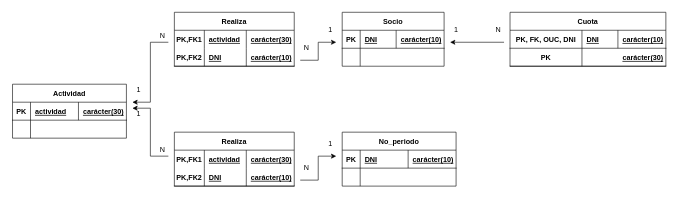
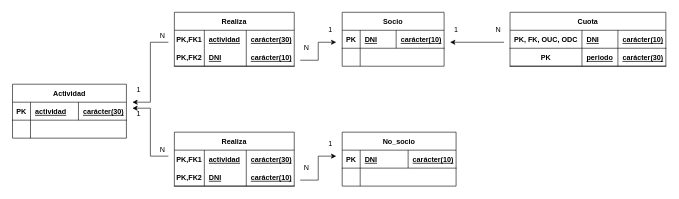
  <mxCell id="0" />
  <mxCell id="1" parent="0" />
  <mxCell id="2" value="Actividad" style="shape=table;startSize=30;container=1;collapsible=1;childLayout=tableLayout;fixedRows=1;rowLines=0;fontStyle=1;align=center;resizeLast=1;" vertex="1" parent="1"><mxGeometry x="20" y="140" width="190" height="90" as="geometry" /></mxCell>
  <mxCell id="3" value="" style="shape=partialRectangle;collapsible=0;dropTarget=0;pointerEvents=0;fillColor=none;top=0;left=0;bottom=1;right=0;points=[[0,0.5],[1,0.5]];portConstraint=eastwest;" vertex="1" parent="2"><mxGeometry y="30" width="190" height="30" as="geometry" /></mxCell>
  <mxCell id="4" value="PK" style="shape=partialRectangle;connectable=0;fillColor=none;top=0;left=0;bottom=0;right=0;fontStyle=1;overflow=hidden;" vertex="1" parent="3"><mxGeometry width="30" height="30" as="geometry"><mxRectangle width="30" height="30" as="alternateBounds" /></mxGeometry></mxCell>
  <mxCell id="5" value="actividad" style="shape=partialRectangle;connectable=0;fillColor=none;top=0;left=0;bottom=0;right=0;align=left;spacingLeft=6;fontStyle=5;overflow=hidden;" vertex="1" parent="3"><mxGeometry x="30" width="80" height="30" as="geometry"><mxRectangle width="80" height="30" as="alternateBounds" /></mxGeometry></mxCell>
  <mxCell id="6" value="carácter(30)" style="shape=partialRectangle;connectable=0;fillColor=none;top=0;left=0;bottom=0;right=0;align=left;spacingLeft=6;fontStyle=5;overflow=hidden;" vertex="1" parent="3"><mxGeometry x="110" width="80" height="30" as="geometry"><mxRectangle width="80" height="30" as="alternateBounds" /></mxGeometry></mxCell>
  <mxCell id="7" value="" style="shape=partialRectangle;collapsible=0;dropTarget=0;pointerEvents=0;fillColor=none;top=0;left=0;bottom=0;right=0;points=[[0,0.5],[1,0.5]];portConstraint=eastwest;" vertex="1" parent="2"><mxGeometry y="60" width="190" height="30" as="geometry" /></mxCell>
  <mxCell id="8" value="" style="shape=partialRectangle;connectable=0;fillColor=none;top=0;left=0;bottom=0;right=0;editable=1;overflow=hidden;" vertex="1" parent="7"><mxGeometry width="30" height="30" as="geometry"><mxRectangle width="30" height="30" as="alternateBounds" /></mxGeometry></mxCell>
  <mxCell id="9" style="shape=partialRectangle;connectable=0;fillColor=none;top=0;left=0;bottom=0;right=0;align=left;spacingLeft=6;overflow=hidden;" vertex="1" parent="7"><mxGeometry x="110" width="80" height="30" as="geometry"><mxRectangle width="80" height="30" as="alternateBounds" /></mxGeometry></mxCell>
  <mxCell id="10" value="Realiza" style="shape=table;startSize=30;container=1;collapsible=1;childLayout=tableLayout;fixedRows=1;rowLines=0;fontStyle=1;align=center;resizeLast=1;" vertex="1" parent="1"><mxGeometry x="290" y="20" width="200" height="90" as="geometry" /></mxCell>
  <mxCell id="11" value="" style="shape=partialRectangle;collapsible=0;dropTarget=0;pointerEvents=0;fillColor=none;top=0;left=0;bottom=0;right=0;points=[[0,0.5],[1,0.5]];portConstraint=eastwest;" vertex="1" parent="10"><mxGeometry y="30" width="200" height="30" as="geometry" /></mxCell>
  <mxCell id="12" value="PK,FK1" style="shape=partialRectangle;connectable=0;fillColor=none;top=0;left=0;bottom=0;right=0;fontStyle=1;overflow=hidden;" vertex="1" parent="11"><mxGeometry width="50" height="30" as="geometry"><mxRectangle width="50" height="30" as="alternateBounds" /></mxGeometry></mxCell>
  <mxCell id="13" value="actividad" style="shape=partialRectangle;connectable=0;fillColor=none;top=0;left=0;bottom=0;right=0;align=left;spacingLeft=6;fontStyle=5;overflow=hidden;" vertex="1" parent="11"><mxGeometry x="50" width="70" height="30" as="geometry"><mxRectangle width="70" height="30" as="alternateBounds" /></mxGeometry></mxCell>
  <mxCell id="14" value="carácter(30)" style="shape=partialRectangle;connectable=0;fillColor=none;top=0;left=0;bottom=0;right=0;align=left;spacingLeft=6;fontStyle=5;overflow=hidden;" vertex="1" parent="11"><mxGeometry x="120" width="80" height="30" as="geometry"><mxRectangle width="80" height="30" as="alternateBounds" /></mxGeometry></mxCell>
  <mxCell id="15" value="" style="shape=partialRectangle;collapsible=0;dropTarget=0;pointerEvents=0;fillColor=none;top=0;left=0;bottom=1;right=0;points=[[0,0.5],[1,0.5]];portConstraint=eastwest;" vertex="1" parent="10"><mxGeometry y="60" width="200" height="30" as="geometry" /></mxCell>
  <mxCell id="16" value="PK,FK2" style="shape=partialRectangle;connectable=0;fillColor=none;top=0;left=0;bottom=0;right=0;fontStyle=1;overflow=hidden;" vertex="1" parent="15"><mxGeometry width="50" height="30" as="geometry"><mxRectangle width="50" height="30" as="alternateBounds" /></mxGeometry></mxCell>
  <mxCell id="17" value="DNI" style="shape=partialRectangle;connectable=0;fillColor=none;top=0;left=0;bottom=0;right=0;align=left;spacingLeft=6;fontStyle=5;overflow=hidden;" vertex="1" parent="15"><mxGeometry x="50" width="70" height="30" as="geometry"><mxRectangle width="70" height="30" as="alternateBounds" /></mxGeometry></mxCell>
  <mxCell id="18" value="carácter(10)" style="shape=partialRectangle;connectable=0;fillColor=none;top=0;left=0;bottom=0;right=0;align=left;spacingLeft=6;fontStyle=5;overflow=hidden;" vertex="1" parent="15"><mxGeometry x="120" width="80" height="30" as="geometry"><mxRectangle width="80" height="30" as="alternateBounds" /></mxGeometry></mxCell>
  <mxCell id="19" value="Realiza" style="shape=table;startSize=30;container=1;collapsible=1;childLayout=tableLayout;fixedRows=1;rowLines=0;fontStyle=1;align=center;resizeLast=1;" vertex="1" parent="1"><mxGeometry x="290" y="220" width="200" height="90" as="geometry" /></mxCell>
  <mxCell id="20" value="" style="shape=partialRectangle;collapsible=0;dropTarget=0;pointerEvents=0;fillColor=none;top=0;left=0;bottom=0;right=0;points=[[0,0.5],[1,0.5]];portConstraint=eastwest;" vertex="1" parent="19"><mxGeometry y="30" width="200" height="30" as="geometry" /></mxCell>
  <mxCell id="21" value="PK,FK1" style="shape=partialRectangle;connectable=0;fillColor=none;top=0;left=0;bottom=0;right=0;fontStyle=1;overflow=hidden;" vertex="1" parent="20"><mxGeometry width="50" height="30" as="geometry"><mxRectangle width="50" height="30" as="alternateBounds" /></mxGeometry></mxCell>
  <mxCell id="22" value="actividad" style="shape=partialRectangle;connectable=0;fillColor=none;top=0;left=0;bottom=0;right=0;align=left;spacingLeft=6;fontStyle=5;overflow=hidden;" vertex="1" parent="20"><mxGeometry x="50" width="70" height="30" as="geometry"><mxRectangle width="70" height="30" as="alternateBounds" /></mxGeometry></mxCell>
  <mxCell id="23" value="carácter(30)" style="shape=partialRectangle;connectable=0;fillColor=none;top=0;left=0;bottom=0;right=0;align=left;spacingLeft=6;fontStyle=5;overflow=hidden;" vertex="1" parent="20"><mxGeometry x="120" width="80" height="30" as="geometry"><mxRectangle width="80" height="30" as="alternateBounds" /></mxGeometry></mxCell>
  <mxCell id="24" value="" style="shape=partialRectangle;collapsible=0;dropTarget=0;pointerEvents=0;fillColor=none;top=0;left=0;bottom=1;right=0;points=[[0,0.5],[1,0.5]];portConstraint=eastwest;" vertex="1" parent="19"><mxGeometry y="60" width="200" height="30" as="geometry" /></mxCell>
  <mxCell id="25" value="PK,FK2" style="shape=partialRectangle;connectable=0;fillColor=none;top=0;left=0;bottom=0;right=0;fontStyle=1;overflow=hidden;" vertex="1" parent="24"><mxGeometry width="50" height="30" as="geometry"><mxRectangle width="50" height="30" as="alternateBounds" /></mxGeometry></mxCell>
  <mxCell id="26" value="DNI" style="shape=partialRectangle;connectable=0;fillColor=none;top=0;left=0;bottom=0;right=0;align=left;spacingLeft=6;fontStyle=5;overflow=hidden;" vertex="1" parent="24"><mxGeometry x="50" width="70" height="30" as="geometry"><mxRectangle width="70" height="30" as="alternateBounds" /></mxGeometry></mxCell>
  <mxCell id="27" value="carácter(10)" style="shape=partialRectangle;connectable=0;fillColor=none;top=0;left=0;bottom=0;right=0;align=left;spacingLeft=6;fontStyle=5;overflow=hidden;" vertex="1" parent="24"><mxGeometry x="120" width="80" height="30" as="geometry"><mxRectangle width="80" height="30" as="alternateBounds" /></mxGeometry></mxCell>
  <mxCell id="28" value="Socio" style="shape=table;startSize=30;container=1;collapsible=1;childLayout=tableLayout;fixedRows=1;rowLines=0;fontStyle=1;align=center;resizeLast=1;" vertex="1" parent="1"><mxGeometry x="570" y="20" width="170" height="90" as="geometry" /></mxCell>
  <mxCell id="29" value="" style="shape=partialRectangle;collapsible=0;dropTarget=0;pointerEvents=0;fillColor=none;top=0;left=0;bottom=1;right=0;points=[[0,0.5],[1,0.5]];portConstraint=eastwest;" vertex="1" parent="28"><mxGeometry y="30" width="170" height="30" as="geometry" /></mxCell>
  <mxCell id="30" value="PK" style="shape=partialRectangle;connectable=0;fillColor=none;top=0;left=0;bottom=0;right=0;fontStyle=1;overflow=hidden;" vertex="1" parent="29"><mxGeometry width="30" height="30" as="geometry"><mxRectangle width="30" height="30" as="alternateBounds" /></mxGeometry></mxCell>
  <mxCell id="31" value="DNI" style="shape=partialRectangle;connectable=0;fillColor=none;top=0;left=0;bottom=0;right=0;align=left;spacingLeft=6;fontStyle=5;overflow=hidden;" vertex="1" parent="29"><mxGeometry x="30" width="60" height="30" as="geometry"><mxRectangle width="60" height="30" as="alternateBounds" /></mxGeometry></mxCell>
  <mxCell id="32" value="carácter(10)" style="shape=partialRectangle;connectable=0;fillColor=none;top=0;left=0;bottom=0;right=0;align=left;spacingLeft=6;fontStyle=5;overflow=hidden;" vertex="1" parent="29"><mxGeometry x="90" width="80" height="30" as="geometry"><mxRectangle width="80" height="30" as="alternateBounds" /></mxGeometry></mxCell>
  <mxCell id="33" value="" style="shape=partialRectangle;collapsible=0;dropTarget=0;pointerEvents=0;fillColor=none;top=0;left=0;bottom=0;right=0;points=[[0,0.5],[1,0.5]];portConstraint=eastwest;" vertex="1" parent="28"><mxGeometry y="60" width="170" height="30" as="geometry" /></mxCell>
  <mxCell id="34" value="" style="shape=partialRectangle;connectable=0;fillColor=none;top=0;left=0;bottom=0;right=0;editable=1;overflow=hidden;" vertex="1" parent="33"><mxGeometry width="30" height="30" as="geometry"><mxRectangle width="30" height="30" as="alternateBounds" /></mxGeometry></mxCell>
  <mxCell id="35" style="shape=partialRectangle;connectable=0;fillColor=none;top=0;left=0;bottom=0;right=0;align=left;spacingLeft=6;overflow=hidden;" vertex="1" parent="33"><mxGeometry x="90" width="80" height="30" as="geometry"><mxRectangle width="80" height="30" as="alternateBounds" /></mxGeometry></mxCell>
- <mxCell id="36" value="No_periodo" style="shape=table;startSize=30;container=1;collapsible=1;childLayout=tableLayout;fixedRows=1;rowLines=0;fontStyle=1;align=center;resizeLast=1;" vertex="1" parent="1"><mxGeometry x="570" y="220" width="190" height="90" as="geometry" /></mxCell>
+ <mxCell id="36" value="No_socio" style="shape=table;startSize=30;container=1;collapsible=1;childLayout=tableLayout;fixedRows=1;rowLines=0;fontStyle=1;align=center;resizeLast=1;" vertex="1" parent="1"><mxGeometry x="570" y="220" width="190" height="90" as="geometry" /></mxCell>
  <mxCell id="37" value="" style="shape=partialRectangle;collapsible=0;dropTarget=0;pointerEvents=0;fillColor=none;top=0;left=0;bottom=1;right=0;points=[[0,0.5],[1,0.5]];portConstraint=eastwest;" vertex="1" parent="36"><mxGeometry y="30" width="190" height="30" as="geometry" /></mxCell>
  <mxCell id="38" value="PK" style="shape=partialRectangle;connectable=0;fillColor=none;top=0;left=0;bottom=0;right=0;fontStyle=1;overflow=hidden;" vertex="1" parent="37"><mxGeometry width="30" height="30" as="geometry"><mxRectangle width="30" height="30" as="alternateBounds" /></mxGeometry></mxCell>
  <mxCell id="39" value="DNI" style="shape=partialRectangle;connectable=0;fillColor=none;top=0;left=0;bottom=0;right=0;align=left;spacingLeft=6;fontStyle=5;overflow=hidden;" vertex="1" parent="37"><mxGeometry x="30" width="80" height="30" as="geometry"><mxRectangle width="80" height="30" as="alternateBounds" /></mxGeometry></mxCell>
  <mxCell id="40" value="carácter(10)" style="shape=partialRectangle;connectable=0;fillColor=none;top=0;left=0;bottom=0;right=0;align=left;spacingLeft=6;fontStyle=5;overflow=hidden;" vertex="1" parent="37"><mxGeometry x="110" width="80" height="30" as="geometry"><mxRectangle width="80" height="30" as="alternateBounds" /></mxGeometry></mxCell>
  <mxCell id="41" value="" style="shape=partialRectangle;collapsible=0;dropTarget=0;pointerEvents=0;fillColor=none;top=0;left=0;bottom=0;right=0;points=[[0,0.5],[1,0.5]];portConstraint=eastwest;" vertex="1" parent="36"><mxGeometry y="60" width="190" height="30" as="geometry" /></mxCell>
  <mxCell id="42" value="" style="shape=partialRectangle;connectable=0;fillColor=none;top=0;left=0;bottom=0;right=0;editable=1;overflow=hidden;" vertex="1" parent="41"><mxGeometry width="30" height="30" as="geometry"><mxRectangle width="30" height="30" as="alternateBounds" /></mxGeometry></mxCell>
  <mxCell id="43" style="shape=partialRectangle;connectable=0;fillColor=none;top=0;left=0;bottom=0;right=0;align=left;spacingLeft=6;overflow=hidden;" vertex="1" parent="41"><mxGeometry x="110" width="80" height="30" as="geometry"><mxRectangle width="80" height="30" as="alternateBounds" /></mxGeometry></mxCell>
  <mxCell id="44" value="Cuota" style="shape=table;startSize=30;container=1;collapsible=1;childLayout=tableLayout;fixedRows=1;rowLines=0;fontStyle=1;align=center;resizeLast=1;" vertex="1" parent="1"><mxGeometry x="850" y="20" width="260" height="90" as="geometry" /></mxCell>
  <mxCell id="45" value="" style="shape=partialRectangle;collapsible=0;dropTarget=0;pointerEvents=0;fillColor=none;top=0;left=0;bottom=1;right=0;points=[[0,0.5],[1,0.5]];portConstraint=eastwest;" vertex="1" parent="44"><mxGeometry y="30" width="260" height="30" as="geometry" /></mxCell>
- <mxCell id="46" value="PK, FK, OUC, DNI" style="shape=partialRectangle;connectable=0;fillColor=none;top=0;left=0;bottom=0;right=0;fontStyle=1;overflow=hidden;" vertex="1" parent="45"><mxGeometry width="120" height="30" as="geometry"><mxRectangle width="120" height="30" as="alternateBounds" /></mxGeometry></mxCell>
+ <mxCell id="46" value="PK, FK, OUC, ODC" style="shape=partialRectangle;connectable=0;fillColor=none;top=0;left=0;bottom=0;right=0;fontStyle=1;overflow=hidden;" vertex="1" parent="45"><mxGeometry width="120" height="30" as="geometry"><mxRectangle width="120" height="30" as="alternateBounds" /></mxGeometry></mxCell>
  <mxCell id="47" value="DNI" style="shape=partialRectangle;connectable=0;fillColor=none;top=0;left=0;bottom=0;right=0;align=left;spacingLeft=6;fontStyle=5;overflow=hidden;" vertex="1" parent="45"><mxGeometry x="120" width="60" height="30" as="geometry"><mxRectangle width="60" height="30" as="alternateBounds" /></mxGeometry></mxCell>
  <mxCell id="48" value="carácter(10)" style="shape=partialRectangle;connectable=0;fillColor=none;top=0;left=0;bottom=0;right=0;align=left;spacingLeft=6;fontStyle=5;overflow=hidden;" vertex="1" parent="45"><mxGeometry x="180" width="80" height="30" as="geometry"><mxRectangle width="80" height="30" as="alternateBounds" /></mxGeometry></mxCell>
  <mxCell id="49" value="" style="shape=partialRectangle;collapsible=0;dropTarget=0;pointerEvents=0;fillColor=none;top=0;left=0;bottom=1;right=0;points=[[0,0.5],[1,0.5]];portConstraint=eastwest;" vertex="1" parent="44"><mxGeometry y="60" width="260" height="30" as="geometry" /></mxCell>
  <mxCell id="50" value="PK" style="shape=partialRectangle;connectable=0;fillColor=none;top=0;left=0;bottom=0;right=0;fontStyle=1;overflow=hidden;" vertex="1" parent="49"><mxGeometry width="120" height="30" as="geometry"><mxRectangle width="120" height="30" as="alternateBounds" /></mxGeometry></mxCell>
+ <mxCell id="51" value="periodo" style="shape=partialRectangle;connectable=0;fillColor=none;top=0;left=0;bottom=0;right=0;align=left;spacingLeft=6;fontStyle=5;overflow=hidden;" vertex="1" parent="49"><mxGeometry x="120" width="60" height="30" as="geometry"><mxRectangle width="60" height="30" as="alternateBounds" /></mxGeometry></mxCell>
  <mxCell id="52" value="carácter(30)" style="shape=partialRectangle;connectable=0;fillColor=none;top=0;left=0;bottom=0;right=0;align=left;spacingLeft=6;fontStyle=5;overflow=hidden;" vertex="1" parent="49"><mxGeometry x="180" width="80" height="30" as="geometry"><mxRectangle width="80" height="30" as="alternateBounds" /></mxGeometry></mxCell>
  <mxCell id="53" value="" style="endArrow=classic;html=1;rounded=0;" edge="1" parent="1"><mxGeometry width="50" height="50" relative="1" as="geometry"><mxPoint x="280" y="260" as="sourcePoint" /><mxPoint x="220" y="180" as="targetPoint" /><Array as="points"><mxPoint x="250" y="260" /><mxPoint x="250" y="180" /></Array></mxGeometry></mxCell>
  <mxCell id="54" value="" style="endArrow=classic;html=1;rounded=0;" edge="1" parent="1"><mxGeometry width="50" height="50" relative="1" as="geometry"><mxPoint x="280" y="70" as="sourcePoint" /><mxPoint x="220" y="170" as="targetPoint" /><Array as="points"><mxPoint x="250" y="70" /><mxPoint x="250" y="170" /></Array></mxGeometry></mxCell>
  <mxCell id="55" value="N" style="text;html=1;align=center;verticalAlign=middle;resizable=0;points=[];autosize=1;strokeColor=none;fillColor=none;" vertex="1" parent="1"><mxGeometry x="260" y="50" width="20" height="20" as="geometry" /></mxCell>
  <mxCell id="56" value="N" style="text;html=1;align=center;verticalAlign=middle;resizable=0;points=[];autosize=1;strokeColor=none;fillColor=none;" vertex="1" parent="1"><mxGeometry x="260" y="240" width="20" height="20" as="geometry" /></mxCell>
  <mxCell id="57" value="1" style="text;html=1;align=center;verticalAlign=middle;resizable=0;points=[];autosize=1;strokeColor=none;fillColor=none;" vertex="1" parent="1"><mxGeometry x="220" y="140" width="20" height="20" as="geometry" /></mxCell>
  <mxCell id="58" value="1" style="text;html=1;align=center;verticalAlign=middle;resizable=0;points=[];autosize=1;strokeColor=none;fillColor=none;" vertex="1" parent="1"><mxGeometry x="220" y="180" width="20" height="20" as="geometry" /></mxCell>
  <mxCell id="59" value="" style="endArrow=classic;html=1;rounded=0;" edge="1" parent="1"><mxGeometry width="50" height="50" relative="1" as="geometry"><mxPoint x="500" y="100" as="sourcePoint" /><mxPoint x="560" y="70" as="targetPoint" /><Array as="points"><mxPoint x="530" y="100" /><mxPoint x="530" y="70" /></Array></mxGeometry></mxCell>
  <mxCell id="60" value="" style="endArrow=classic;html=1;rounded=0;" edge="1" parent="1"><mxGeometry width="50" height="50" relative="1" as="geometry"><mxPoint x="500" y="300" as="sourcePoint" /><mxPoint x="560" y="260" as="targetPoint" /><Array as="points"><mxPoint x="530" y="300" /><mxPoint x="530" y="260" /></Array></mxGeometry></mxCell>
  <mxCell id="61" value="N" style="text;html=1;align=center;verticalAlign=middle;resizable=0;points=[];autosize=1;strokeColor=none;fillColor=none;" vertex="1" parent="1"><mxGeometry x="500" y="270" width="20" height="20" as="geometry" /></mxCell>
  <mxCell id="62" value="N" style="text;html=1;align=center;verticalAlign=middle;resizable=0;points=[];autosize=1;strokeColor=none;fillColor=none;" vertex="1" parent="1"><mxGeometry x="500" y="70" width="20" height="20" as="geometry" /></mxCell>
  <mxCell id="63" value="1" style="text;html=1;align=center;verticalAlign=middle;resizable=0;points=[];autosize=1;strokeColor=none;fillColor=none;" vertex="1" parent="1"><mxGeometry x="540" y="40" width="20" height="20" as="geometry" /></mxCell>
  <mxCell id="64" value="1" style="text;html=1;align=center;verticalAlign=middle;resizable=0;points=[];autosize=1;strokeColor=none;fillColor=none;" vertex="1" parent="1"><mxGeometry x="540" y="230" width="20" height="20" as="geometry" /></mxCell>
  <mxCell id="65" value="" style="endArrow=classic;html=1;rounded=0;" edge="1" parent="1"><mxGeometry width="50" height="50" relative="1" as="geometry"><mxPoint x="840" y="70" as="sourcePoint" /><mxPoint x="750" y="70" as="targetPoint" /></mxGeometry></mxCell>
  <mxCell id="66" value="N" style="text;html=1;align=center;verticalAlign=middle;resizable=0;points=[];autosize=1;strokeColor=none;fillColor=none;" vertex="1" parent="1"><mxGeometry x="820" y="40" width="20" height="20" as="geometry" /></mxCell>
  <mxCell id="67" value="1" style="text;html=1;align=center;verticalAlign=middle;resizable=0;points=[];autosize=1;strokeColor=none;fillColor=none;" vertex="1" parent="1"><mxGeometry x="750" y="40" width="20" height="20" as="geometry" /></mxCell>
